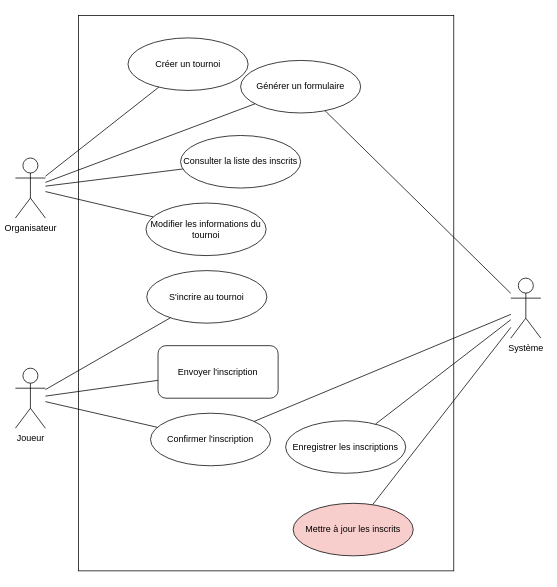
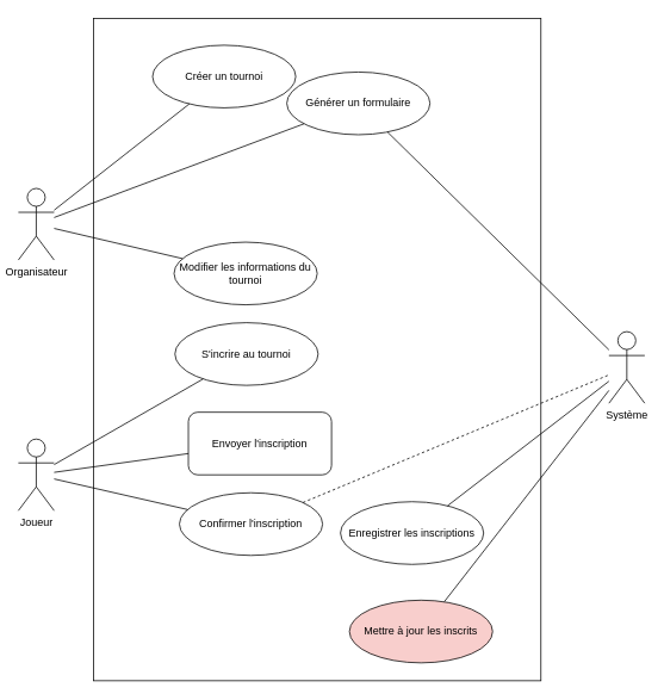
  <mxCell id="0" />
  <mxCell id="1" parent="0" />
  <mxCell id="2" value="" style="rounded=0;whiteSpace=wrap;html=1;" vertex="1" parent="1"><mxGeometry x="104" y="20" width="500" height="740" as="geometry" /></mxCell>
  <mxCell id="3" value="Organisateur" style="shape=umlActor;verticalLabelPosition=bottom;verticalAlign=top;html=1;outlineConnect=0;" vertex="1" parent="1"><mxGeometry x="20" y="210" width="40" height="80" as="geometry" /></mxCell>
  <mxCell id="4" value="Système" style="shape=umlActor;verticalLabelPosition=bottom;verticalAlign=top;html=1;outlineConnect=0;" vertex="1" parent="1"><mxGeometry x="680" y="370" width="40" height="80" as="geometry" /></mxCell>
  <mxCell id="5" value="Joueur" style="shape=umlActor;verticalLabelPosition=bottom;verticalAlign=top;html=1;outlineConnect=0;" vertex="1" parent="1"><mxGeometry x="20" y="490" width="40" height="80" as="geometry" /></mxCell>
  <mxCell id="6" value="Créer un tournoi" style="ellipse;whiteSpace=wrap;html=1;" vertex="1" parent="1"><mxGeometry x="170" y="50" width="160" height="70" as="geometry" /></mxCell>
  <mxCell id="7" value="Générer un formulaire" style="ellipse;whiteSpace=wrap;html=1;" vertex="1" parent="1"><mxGeometry x="320" y="80" width="160" height="70" as="geometry" /></mxCell>
- <mxCell id="8" value="Consulter la liste des inscrits" style="ellipse;whiteSpace=wrap;html=1;" vertex="1" parent="1"><mxGeometry x="240" y="180" width="160" height="70" as="geometry" /></mxCell>
  <mxCell id="9" value="Modifier les informations du tournoi" style="ellipse;whiteSpace=wrap;html=1;" vertex="1" parent="1"><mxGeometry x="194" y="270" width="160" height="70" as="geometry" /></mxCell>
  <mxCell id="10" value="S'incrire au tournoi" style="ellipse;whiteSpace=wrap;html=1;" vertex="1" parent="1"><mxGeometry x="195" y="360" width="160" height="70" as="geometry" /></mxCell>
  <mxCell id="11" value="Envoyer l'inscription" style="whiteSpace=wrap;html=1;rounded=1;" vertex="1" parent="1"><mxGeometry x="210" y="460" width="160" height="70" as="geometry" /></mxCell>
  <mxCell id="12" value="Confirmer l'inscription" style="ellipse;whiteSpace=wrap;html=1;" vertex="1" parent="1"><mxGeometry x="200" y="550" width="160" height="70" as="geometry" /></mxCell>
  <mxCell id="13" value="" style="endArrow=none;html=1;rounded=0;" edge="1" parent="1" source="3" target="6"><mxGeometry width="50" height="50" relative="1" as="geometry"><mxPoint x="570" y="430" as="sourcePoint" /><mxPoint x="620" y="380" as="targetPoint" /></mxGeometry></mxCell>
  <mxCell id="14" value="" style="endArrow=none;html=1;rounded=0;" edge="1" parent="1" source="3" target="7"><mxGeometry width="50" height="50" relative="1" as="geometry"><mxPoint x="200" y="240" as="sourcePoint" /><mxPoint x="250" y="190" as="targetPoint" /></mxGeometry></mxCell>
- <mxCell id="15" value="" style="endArrow=none;html=1;rounded=0;" edge="1" parent="1" source="3" target="8"><mxGeometry width="50" height="50" relative="1" as="geometry"><mxPoint x="580" y="440" as="sourcePoint" /><mxPoint x="630" y="390" as="targetPoint" /></mxGeometry></mxCell>
  <mxCell id="16" value="" style="endArrow=none;html=1;rounded=0;" edge="1" parent="1" source="3" target="9"><mxGeometry width="50" height="50" relative="1" as="geometry"><mxPoint x="590" y="450" as="sourcePoint" /><mxPoint x="640" y="400" as="targetPoint" /></mxGeometry></mxCell>
  <mxCell id="17" value="" style="endArrow=none;html=1;rounded=0;" edge="1" parent="1" source="11" target="5"><mxGeometry width="50" height="50" relative="1" as="geometry"><mxPoint x="600" y="460" as="sourcePoint" /><mxPoint x="650" y="410" as="targetPoint" /></mxGeometry></mxCell>
  <mxCell id="18" value="" style="endArrow=none;html=1;rounded=0;" edge="1" parent="1" source="5" target="10"><mxGeometry width="50" height="50" relative="1" as="geometry"><mxPoint x="610" y="470" as="sourcePoint" /><mxPoint x="660" y="420" as="targetPoint" /></mxGeometry></mxCell>
  <mxCell id="19" value="" style="endArrow=none;html=1;rounded=0;" edge="1" parent="1" source="5" target="12"><mxGeometry width="50" height="50" relative="1" as="geometry"><mxPoint x="570" y="430" as="sourcePoint" /><mxPoint x="620" y="380" as="targetPoint" /></mxGeometry></mxCell>
  <mxCell id="20" value="" style="endArrow=none;html=1;rounded=0;" edge="1" parent="1" source="4" target="7"><mxGeometry width="50" height="50" relative="1" as="geometry"><mxPoint x="570" y="430" as="sourcePoint" /><mxPoint x="620" y="380" as="targetPoint" /></mxGeometry></mxCell>
- <mxCell id="21" value="" style="endArrow=none;html=1;rounded=0;" edge="1" parent="1" source="12" target="4"><mxGeometry width="50" height="50" relative="1" as="geometry"><mxPoint x="0" y="410" as="sourcePoint" /><mxPoint x="50" y="360" as="targetPoint" /></mxGeometry></mxCell>
+ <mxCell id="21" value="" style="endArrow=none;html=1;rounded=0;dashed=1;" edge="1" parent="1" source="12" target="4"><mxGeometry width="50" height="50" relative="1" as="geometry"><mxPoint x="0" y="410" as="sourcePoint" /><mxPoint x="50" y="360" as="targetPoint" /></mxGeometry></mxCell>
  <mxCell id="22" value="Enregistrer les inscriptions" style="ellipse;whiteSpace=wrap;html=1;" vertex="1" parent="1"><mxGeometry x="380" y="560" width="160" height="70" as="geometry" /></mxCell>
  <mxCell id="23" value="" style="endArrow=none;html=1;rounded=0;" edge="1" parent="1" source="22" target="4"><mxGeometry width="50" height="50" relative="1" as="geometry"><mxPoint x="570" y="430" as="sourcePoint" /><mxPoint x="620" y="380" as="targetPoint" /></mxGeometry></mxCell>
  <mxCell id="24" value="" style="endArrow=none;html=1;rounded=0;" edge="1" parent="1" source="25" target="4"><mxGeometry width="50" height="50" relative="1" as="geometry"><mxPoint x="570" y="430" as="sourcePoint" /><mxPoint x="620" y="380" as="targetPoint" /></mxGeometry></mxCell>
  <mxCell id="25" value="Mettre à jour les inscrits" style="ellipse;whiteSpace=wrap;html=1;fillColor=#f8cecc;" vertex="1" parent="1"><mxGeometry x="390" y="670" width="160" height="70" as="geometry" /></mxCell>
